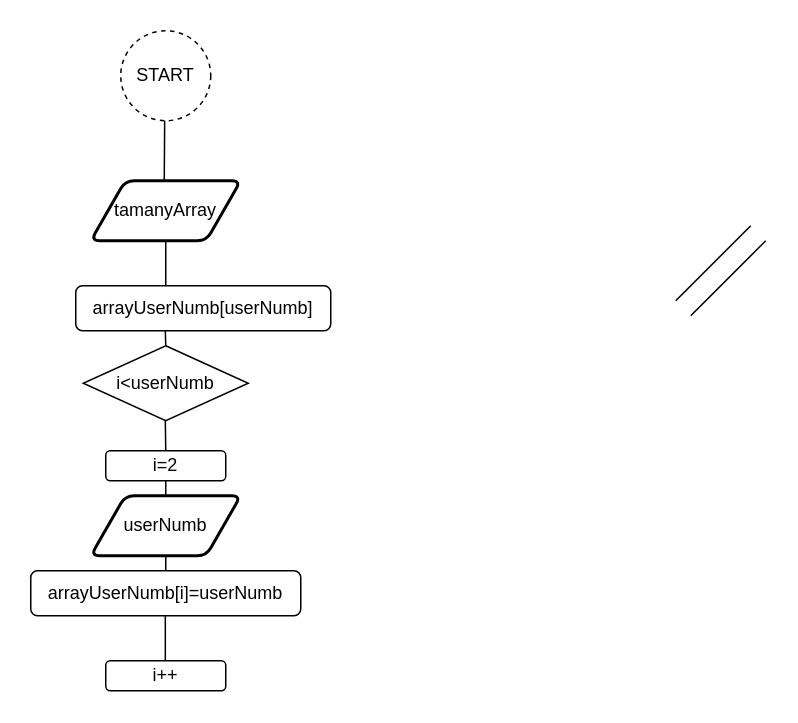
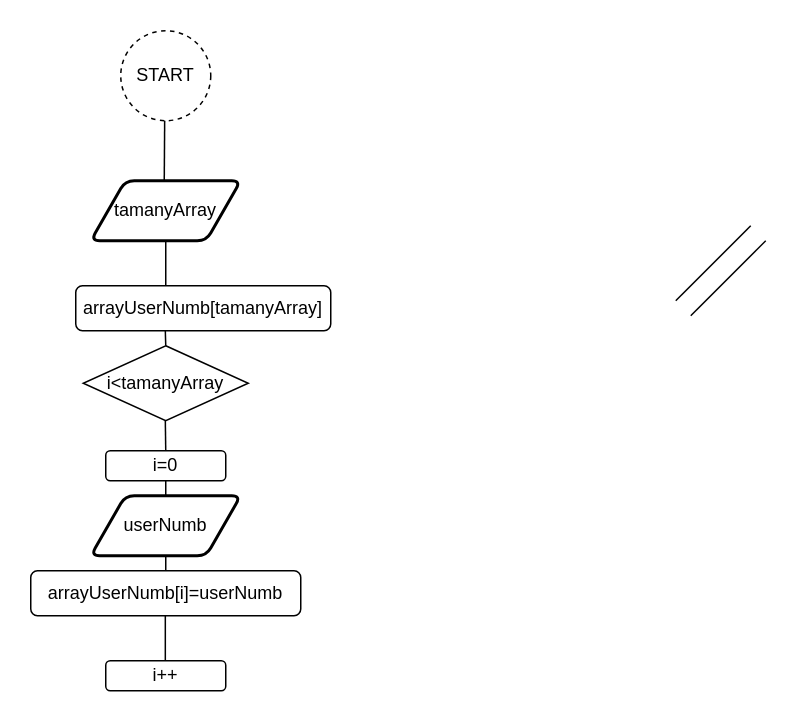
  <mxCell id="0" />
  <mxCell id="1" parent="0" />
  <mxCell id="2" value="START" style="ellipse;whiteSpace=wrap;html=1;aspect=fixed;dashed=1;" vertex="1" parent="1"><mxGeometry x="80" y="20" width="60" height="60" as="geometry" /></mxCell>
  <mxCell id="3" value="" style="endArrow=none;html=1;rounded=0;" edge="1" parent="1"><mxGeometry width="50" height="50" relative="1" as="geometry"><mxPoint x="110" y="190" as="sourcePoint" /><mxPoint x="110" y="160" as="targetPoint" /></mxGeometry></mxCell>
  <mxCell id="4" value="tamanyArray" style="shape=parallelogram;html=1;strokeWidth=2;perimeter=parallelogramPerimeter;whiteSpace=wrap;rounded=1;arcSize=12;size=0.23;" vertex="1" parent="1"><mxGeometry x="60" y="120" width="100" height="40" as="geometry" /></mxCell>
  <mxCell id="5" value="" style="endArrow=none;html=1;rounded=0;exitX=0.5;exitY=0;exitDx=0;exitDy=0;" edge="1" parent="1" source="9"><mxGeometry width="50" height="50" relative="1" as="geometry"><mxPoint x="109.71" y="320" as="sourcePoint" /><mxPoint x="110" y="300" as="targetPoint" /></mxGeometry></mxCell>
  <mxCell id="6" value="" style="endArrow=none;html=1;rounded=0;" edge="1" parent="1"><mxGeometry width="50" height="50" relative="1" as="geometry"><mxPoint x="110" y="230" as="sourcePoint" /><mxPoint x="109.71" y="220" as="targetPoint" /></mxGeometry></mxCell>
  <mxCell id="7" value="" style="endArrow=none;html=1;rounded=0;exitX=0.5;exitY=0;exitDx=0;exitDy=0;" edge="1" parent="1" source="11"><mxGeometry width="50" height="50" relative="1" as="geometry"><mxPoint x="109.71" y="290" as="sourcePoint" /><mxPoint x="109.71" y="280" as="targetPoint" /></mxGeometry></mxCell>
  <mxCell id="8" value="" style="endArrow=none;html=1;rounded=0;entryX=0.488;entryY=1;entryDx=0;entryDy=0;entryPerimeter=0;" edge="1" parent="1" target="2"><mxGeometry width="50" height="50" relative="1" as="geometry"><mxPoint x="109" y="120" as="sourcePoint" /><mxPoint x="140" y="110" as="targetPoint" /></mxGeometry></mxCell>
  <mxCell id="9" value="userNumb" style="shape=parallelogram;html=1;strokeWidth=2;perimeter=parallelogramPerimeter;whiteSpace=wrap;rounded=1;arcSize=12;size=0.23;" vertex="1" parent="1"><mxGeometry x="60" y="330" width="100" height="40" as="geometry" /></mxCell>
  <mxCell id="10" value="" style="endArrow=none;html=1;rounded=0;exitX=0.5;exitY=0;exitDx=0;exitDy=0;" edge="1" parent="1" source="16"><mxGeometry width="50" height="50" relative="1" as="geometry"><mxPoint x="110" y="360" as="sourcePoint" /><mxPoint x="110" y="370" as="targetPoint" /></mxGeometry></mxCell>
- <mxCell id="11" value="i=2" style="rounded=1;whiteSpace=wrap;html=1;" vertex="1" parent="1"><mxGeometry x="70" y="300" width="80" height="20" as="geometry" /></mxCell>
+ <mxCell id="11" value="i=0" style="rounded=1;whiteSpace=wrap;html=1;" vertex="1" parent="1"><mxGeometry x="70" y="300" width="80" height="20" as="geometry" /></mxCell>
  <mxCell id="12" value="" style="endArrow=none;html=1;rounded=0;" edge="1" parent="1"><mxGeometry width="50" height="50" relative="1" as="geometry"><mxPoint x="109.71" y="440" as="sourcePoint" /><mxPoint x="109.71" y="410" as="targetPoint" /></mxGeometry></mxCell>
  <mxCell id="13" value="" style="endArrow=none;html=1;rounded=0;" edge="1" parent="1"><mxGeometry width="50" height="50" relative="1" as="geometry"><mxPoint x="450" y="200" as="sourcePoint" /><mxPoint x="500" y="150" as="targetPoint" /></mxGeometry></mxCell>
  <mxCell id="14" value="" style="endArrow=none;html=1;rounded=0;" edge="1" parent="1"><mxGeometry width="50" height="50" relative="1" as="geometry"><mxPoint x="460" y="210" as="sourcePoint" /><mxPoint x="510" y="160" as="targetPoint" /></mxGeometry></mxCell>
- <mxCell id="15" value="arrayUserNumb[userNumb]" style="rounded=1;whiteSpace=wrap;html=1;" vertex="1" parent="1"><mxGeometry x="50" y="190" width="170" height="30" as="geometry" /></mxCell>
+ <mxCell id="15" value="arrayUserNumb[tamanyArray]" style="rounded=1;whiteSpace=wrap;html=1;" vertex="1" parent="1"><mxGeometry x="50" y="190" width="170" height="30" as="geometry" /></mxCell>
  <mxCell id="16" value="arrayUserNumb[i]=userNumb" style="rounded=1;whiteSpace=wrap;html=1;" vertex="1" parent="1"><mxGeometry x="20" y="380" width="180" height="30" as="geometry" /></mxCell>
  <mxCell id="17" value="i++" style="rounded=1;whiteSpace=wrap;html=1;" vertex="1" parent="1"><mxGeometry x="70" y="440" width="80" height="20" as="geometry" /></mxCell>
- <mxCell id="18" value="i&amp;lt;userNumb" style="rhombus;whiteSpace=wrap;html=1;" vertex="1" parent="1"><mxGeometry x="55" y="230" width="110" height="50" as="geometry" /></mxCell>
+ <mxCell id="18" value="i&amp;lt;tamanyArray" style="rhombus;whiteSpace=wrap;html=1;" vertex="1" parent="1"><mxGeometry x="55" y="230" width="110" height="50" as="geometry" /></mxCell>
